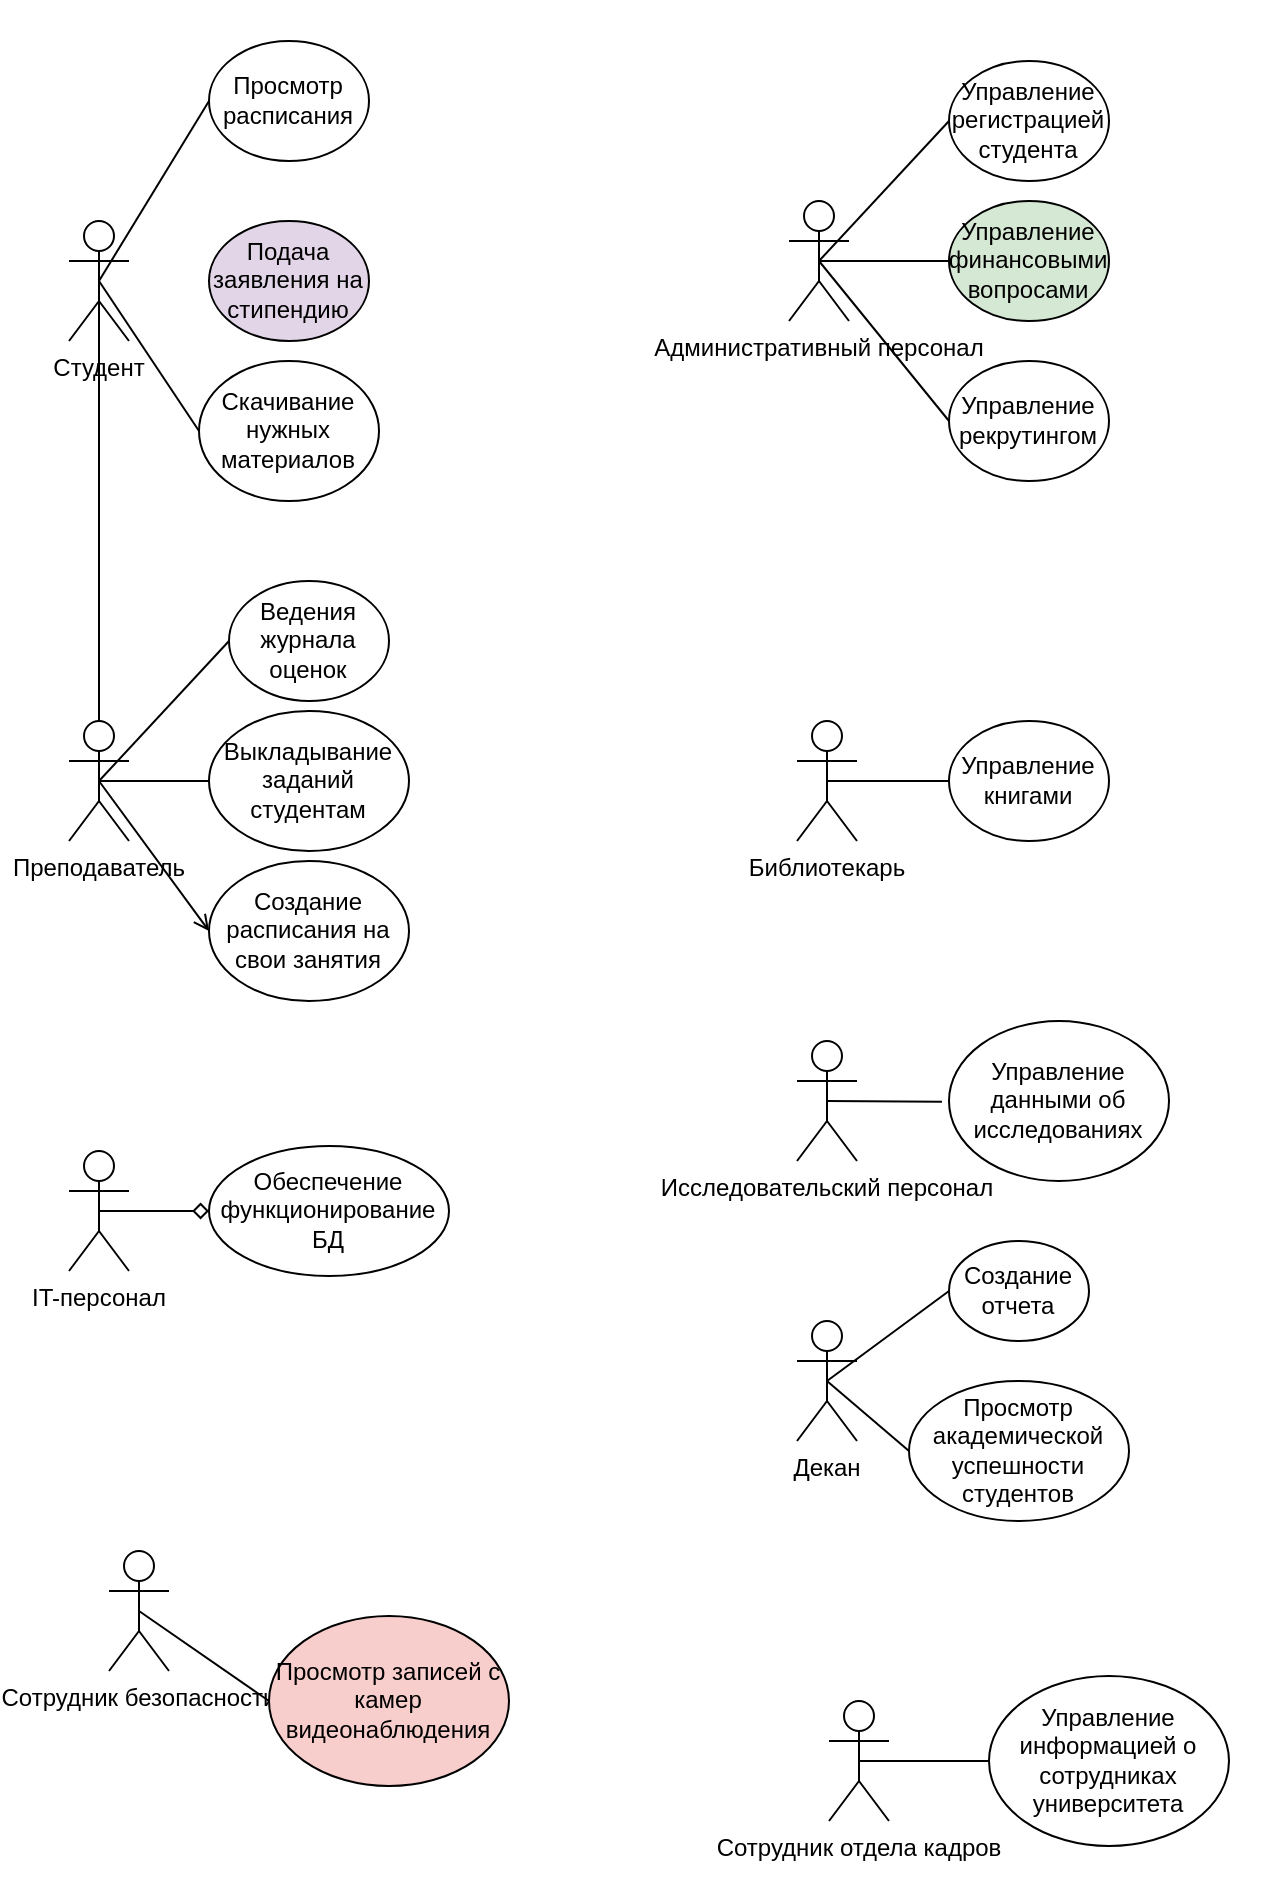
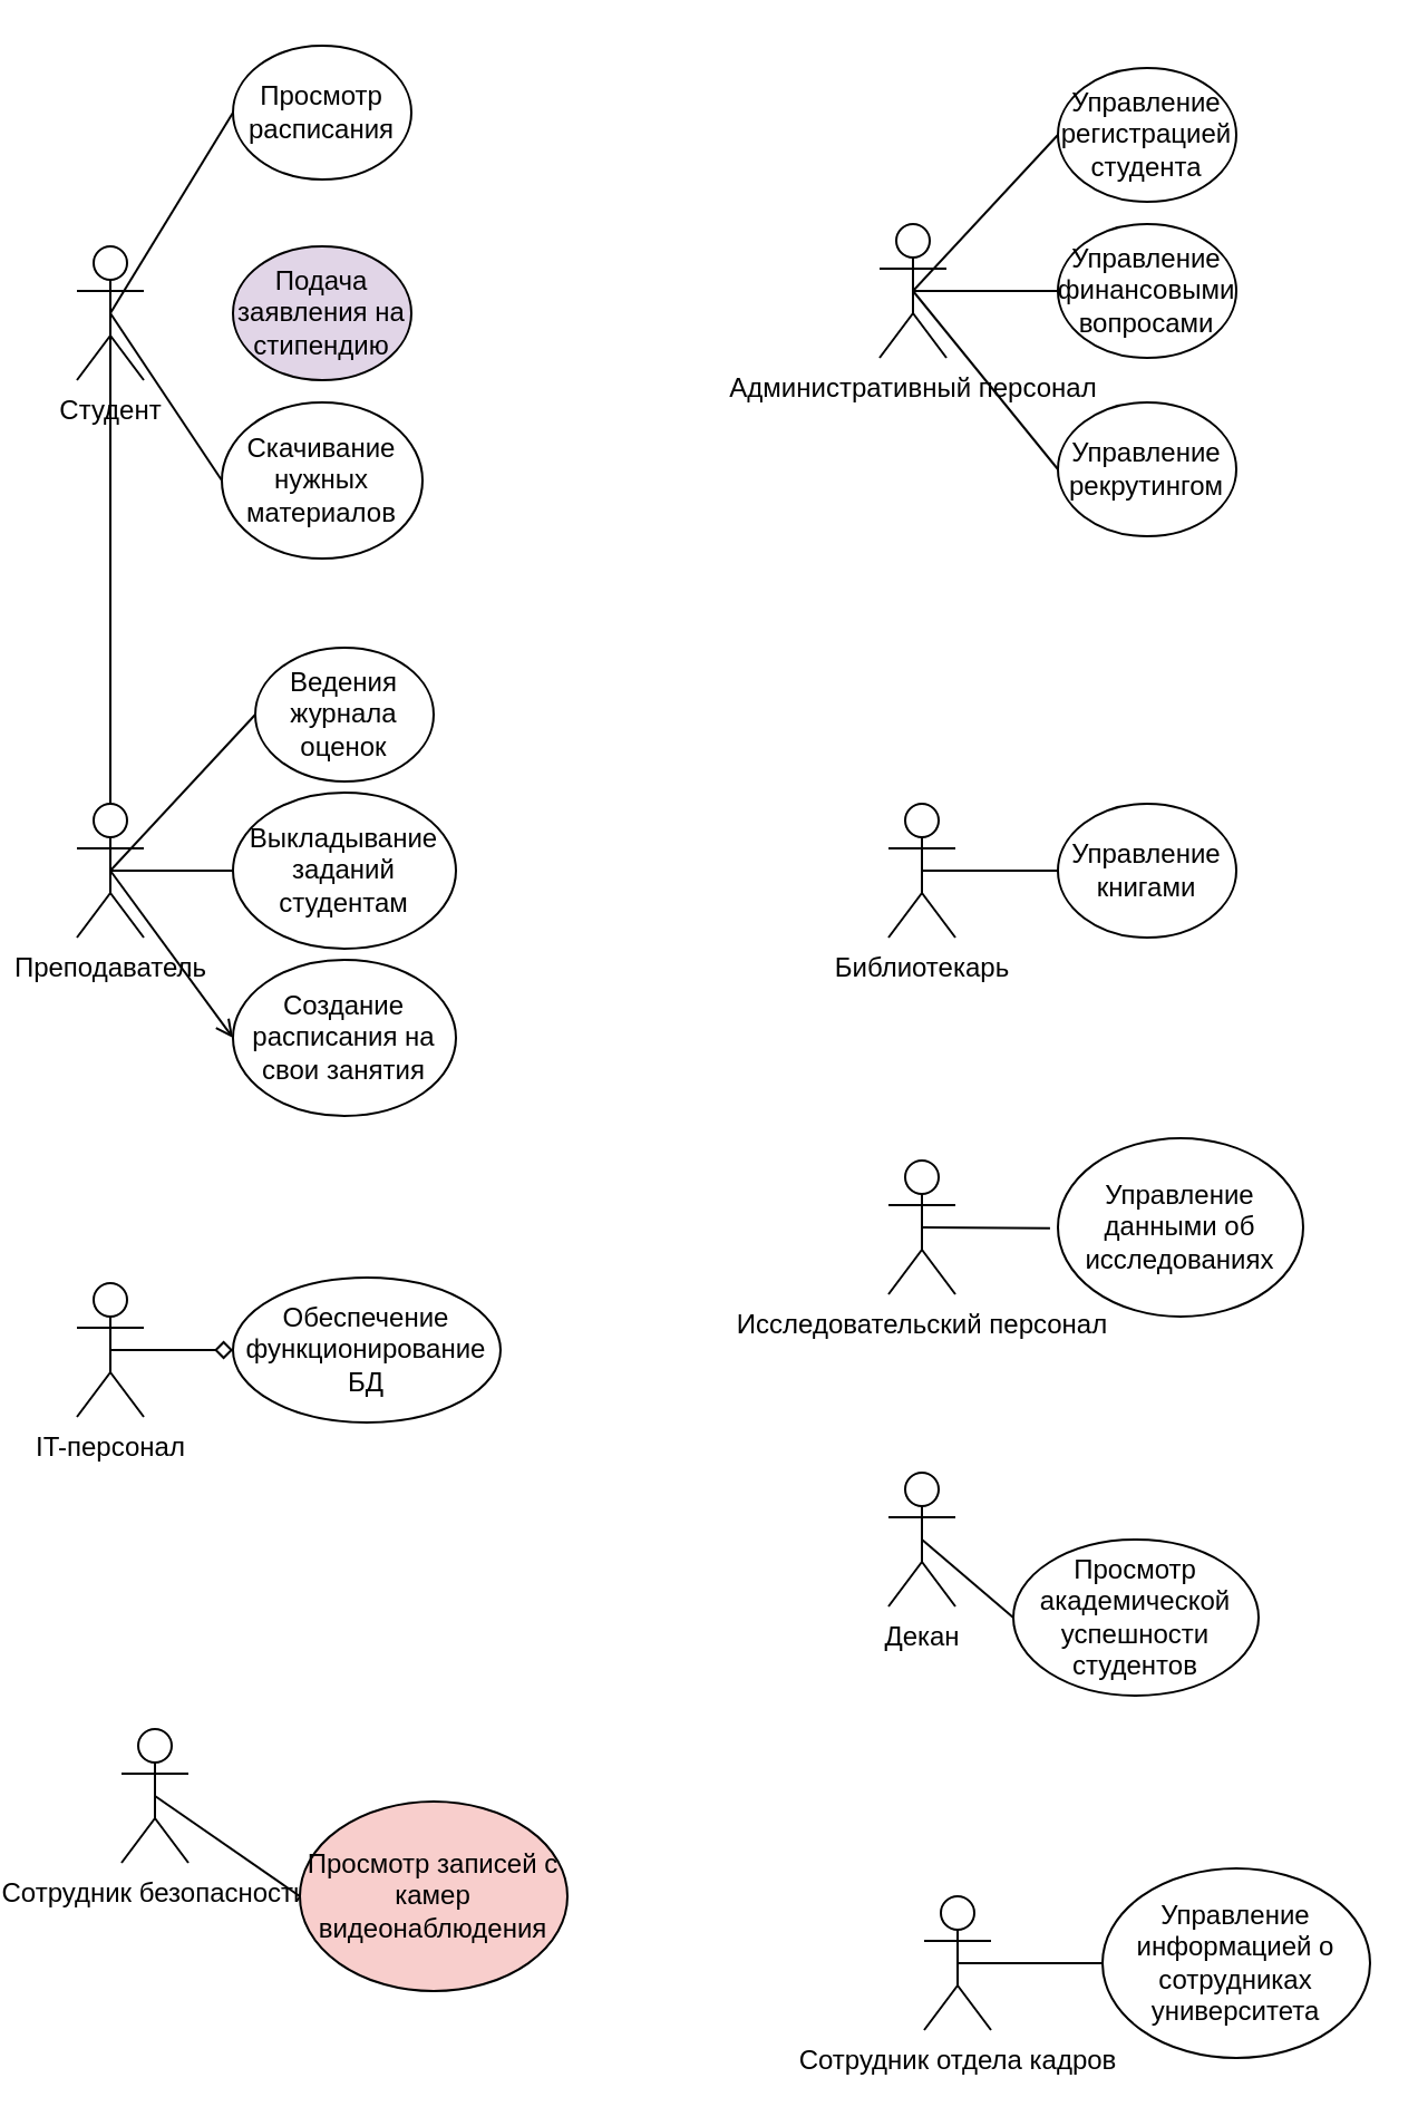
  <mxCell id="0" />
  <mxCell id="1" parent="0" />
  <mxCell id="2" style="rounded=0;orthogonalLoop=1;jettySize=auto;html=1;exitX=0.5;exitY=0.5;exitDx=0;exitDy=0;exitPerimeter=0;entryX=0;entryY=0.5;entryDx=0;entryDy=0;endArrow=none;endFill=0;" edge="1" parent="1" source="5" target="16"><mxGeometry relative="1" as="geometry" /></mxCell>
  <mxCell id="3" style="rounded=0;orthogonalLoop=1;jettySize=auto;html=1;exitX=0.5;exitY=0.5;exitDx=0;exitDy=0;exitPerimeter=0;endArrow=none;endFill=0;" edge="1" parent="1" source="5" target="9"><mxGeometry relative="1" as="geometry" /></mxCell>
  <mxCell id="4" style="rounded=0;orthogonalLoop=1;jettySize=auto;html=1;exitX=0.5;exitY=0.5;exitDx=0;exitDy=0;exitPerimeter=0;entryX=0;entryY=0.5;entryDx=0;entryDy=0;endArrow=none;endFill=0;" edge="1" parent="1" source="5" target="20"><mxGeometry relative="1" as="geometry" /></mxCell>
  <mxCell id="5" value="Студент" style="shape=umlActor;verticalLabelPosition=bottom;verticalAlign=top;html=1;outlineConnect=0;" vertex="1" parent="1"><mxGeometry x="20" y="110" width="30" height="60" as="geometry" /></mxCell>
  <mxCell id="6" style="rounded=0;orthogonalLoop=1;jettySize=auto;html=1;exitX=0.5;exitY=0.5;exitDx=0;exitDy=0;exitPerimeter=0;entryX=0;entryY=0.5;entryDx=0;entryDy=0;endArrow=none;endFill=0;" edge="1" parent="1" source="9" target="18"><mxGeometry relative="1" as="geometry" /></mxCell>
  <mxCell id="7" style="rounded=0;orthogonalLoop=1;jettySize=auto;html=1;exitX=0.5;exitY=0.5;exitDx=0;exitDy=0;exitPerimeter=0;entryX=0;entryY=0.5;entryDx=0;entryDy=0;endArrow=none;endFill=0;" edge="1" parent="1" source="9" target="19"><mxGeometry relative="1" as="geometry" /></mxCell>
  <mxCell id="8" style="rounded=0;orthogonalLoop=1;jettySize=auto;html=1;exitX=0.5;exitY=0.5;exitDx=0;exitDy=0;exitPerimeter=0;entryX=0;entryY=0.5;entryDx=0;entryDy=0;endArrow=open;endFill=0;" edge="1" parent="1" source="9" target="21"><mxGeometry relative="1" as="geometry" /></mxCell>
  <mxCell id="9" value="Преподаватель" style="shape=umlActor;verticalLabelPosition=bottom;verticalAlign=top;html=1;outlineConnect=0;" vertex="1" parent="1"><mxGeometry x="20" y="360" width="30" height="60" as="geometry" /></mxCell>
  <mxCell id="10" style="rounded=0;orthogonalLoop=1;jettySize=auto;html=1;exitX=0.5;exitY=0.5;exitDx=0;exitDy=0;exitPerimeter=0;entryX=0;entryY=0.5;entryDx=0;entryDy=0;endArrow=none;endFill=0;" edge="1" parent="1" source="13" target="23"><mxGeometry relative="1" as="geometry" /></mxCell>
  <mxCell id="11" style="rounded=0;orthogonalLoop=1;jettySize=auto;html=1;exitX=0.5;exitY=0.5;exitDx=0;exitDy=0;exitPerimeter=0;entryX=0;entryY=0.5;entryDx=0;entryDy=0;endArrow=none;endFill=0;" edge="1" parent="1" source="13" target="22"><mxGeometry relative="1" as="geometry" /></mxCell>
  <mxCell id="12" style="rounded=0;orthogonalLoop=1;jettySize=auto;html=1;exitX=0.5;exitY=0.5;exitDx=0;exitDy=0;exitPerimeter=0;entryX=0;entryY=0.5;entryDx=0;entryDy=0;endArrow=none;endFill=0;" edge="1" parent="1" source="13" target="24"><mxGeometry relative="1" as="geometry" /></mxCell>
  <mxCell id="13" value="Административный персонал" style="shape=umlActor;verticalLabelPosition=bottom;verticalAlign=top;html=1;outlineConnect=0;" vertex="1" parent="1"><mxGeometry x="380" y="100" width="30" height="60" as="geometry" /></mxCell>
  <mxCell id="14" style="rounded=0;orthogonalLoop=1;jettySize=auto;html=1;exitX=0.5;exitY=0.5;exitDx=0;exitDy=0;exitPerimeter=0;entryX=0;entryY=0.5;entryDx=0;entryDy=0;endArrow=none;endFill=0;" edge="1" parent="1" source="15" target="25"><mxGeometry relative="1" as="geometry" /></mxCell>
  <mxCell id="15" value="Библиотекарь" style="shape=umlActor;verticalLabelPosition=bottom;verticalAlign=top;html=1;outlineConnect=0;" vertex="1" parent="1"><mxGeometry x="384" y="360" width="30" height="60" as="geometry" /></mxCell>
  <mxCell id="16" value="Просмотр расписания" style="ellipse;whiteSpace=wrap;html=1;" vertex="1" parent="1"><mxGeometry x="90" y="20" width="80" height="60" as="geometry" /></mxCell>
  <mxCell id="17" value="Подача заявления на стипендию" style="ellipse;whiteSpace=wrap;html=1;fillColor=#e1d5e7;" vertex="1" parent="1"><mxGeometry x="90" y="110" width="80" height="60" as="geometry" /></mxCell>
  <mxCell id="18" value="Ведения журнала оценок" style="ellipse;whiteSpace=wrap;html=1;" vertex="1" parent="1"><mxGeometry x="100" y="290" width="80" height="60" as="geometry" /></mxCell>
  <mxCell id="19" value="Выкладывание заданий студентам" style="ellipse;whiteSpace=wrap;html=1;" vertex="1" parent="1"><mxGeometry x="90" y="355" width="100" height="70" as="geometry" /></mxCell>
  <mxCell id="20" value="Скачивание нужных материалов" style="ellipse;whiteSpace=wrap;html=1;" vertex="1" parent="1"><mxGeometry x="85" y="180" width="90" height="70" as="geometry" /></mxCell>
  <mxCell id="21" value="Создание расписания на свои занятия" style="ellipse;whiteSpace=wrap;html=1;" vertex="1" parent="1"><mxGeometry x="90" y="430" width="100" height="70" as="geometry" /></mxCell>
  <mxCell id="22" value="Управление регистрацией студента" style="ellipse;whiteSpace=wrap;html=1;" vertex="1" parent="1"><mxGeometry x="460" y="30" width="80" height="60" as="geometry" /></mxCell>
- <mxCell id="23" value="Управление финансовыми вопросами" style="ellipse;whiteSpace=wrap;html=1;fillColor=#d5e8d4;" vertex="1" parent="1"><mxGeometry x="460" y="100" width="80" height="60" as="geometry" /></mxCell>
+ <mxCell id="23" value="Управление финансовыми вопросами" style="ellipse;whiteSpace=wrap;html=1;" vertex="1" parent="1"><mxGeometry x="460" y="100" width="80" height="60" as="geometry" /></mxCell>
  <mxCell id="24" value="Управление рекрутингом" style="ellipse;whiteSpace=wrap;html=1;" vertex="1" parent="1"><mxGeometry x="460" y="180" width="80" height="60" as="geometry" /></mxCell>
  <mxCell id="25" value="Управление книгами" style="ellipse;whiteSpace=wrap;html=1;" vertex="1" parent="1"><mxGeometry x="460" y="360" width="80" height="60" as="geometry" /></mxCell>
  <mxCell id="26" style="rounded=0;orthogonalLoop=1;jettySize=auto;html=1;exitX=0.5;exitY=0.5;exitDx=0;exitDy=0;exitPerimeter=0;entryX=-0.032;entryY=0.505;entryDx=0;entryDy=0;entryPerimeter=0;endArrow=none;endFill=0;" edge="1" parent="1" source="27" target="28"><mxGeometry relative="1" as="geometry" /></mxCell>
  <mxCell id="27" value="Исследовательский персонал" style="shape=umlActor;verticalLabelPosition=bottom;verticalAlign=top;html=1;outlineConnect=0;" vertex="1" parent="1"><mxGeometry x="384" y="520" width="30" height="60" as="geometry" /></mxCell>
  <mxCell id="28" value="Управление данными об исследованиях" style="ellipse;whiteSpace=wrap;html=1;" vertex="1" parent="1"><mxGeometry x="460" y="510" width="110" height="80" as="geometry" /></mxCell>
  <mxCell id="29" style="rounded=0;orthogonalLoop=1;jettySize=auto;html=1;exitX=0.5;exitY=0.5;exitDx=0;exitDy=0;exitPerimeter=0;entryX=0;entryY=0.5;entryDx=0;entryDy=0;endArrow=diamond;endFill=0;" edge="1" parent="1" source="30" target="38"><mxGeometry relative="1" as="geometry" /></mxCell>
  <mxCell id="30" value="IT-персонал" style="shape=umlActor;verticalLabelPosition=bottom;verticalAlign=top;html=1;outlineConnect=0;" vertex="1" parent="1"><mxGeometry x="20" y="575" width="30" height="60" as="geometry" /></mxCell>
- <mxCell id="31" style="rounded=0;orthogonalLoop=1;jettySize=auto;html=1;exitX=0.5;exitY=0.5;exitDx=0;exitDy=0;exitPerimeter=0;entryX=0;entryY=0.5;entryDx=0;entryDy=0;endArrow=none;endFill=0;" edge="1" parent="1" source="33" target="39"><mxGeometry relative="1" as="geometry" /></mxCell>
  <mxCell id="32" style="rounded=0;orthogonalLoop=1;jettySize=auto;html=1;exitX=0.5;exitY=0.5;exitDx=0;exitDy=0;exitPerimeter=0;entryX=0;entryY=0.5;entryDx=0;entryDy=0;endArrow=none;endFill=0;" edge="1" parent="1" source="33" target="40"><mxGeometry relative="1" as="geometry" /></mxCell>
  <mxCell id="33" value="Декан" style="shape=umlActor;verticalLabelPosition=bottom;verticalAlign=top;html=1;outlineConnect=0;" vertex="1" parent="1"><mxGeometry x="384" y="660" width="30" height="60" as="geometry" /></mxCell>
  <mxCell id="34" style="rounded=0;orthogonalLoop=1;jettySize=auto;html=1;exitX=0.5;exitY=0.5;exitDx=0;exitDy=0;exitPerimeter=0;entryX=0;entryY=0.5;entryDx=0;entryDy=0;endArrow=none;endFill=0;" edge="1" parent="1" source="35" target="41"><mxGeometry relative="1" as="geometry" /></mxCell>
  <mxCell id="35" value="Сотрудник безопасности" style="shape=umlActor;verticalLabelPosition=bottom;verticalAlign=top;html=1;outlineConnect=0;" vertex="1" parent="1"><mxGeometry x="40" y="775" width="30" height="60" as="geometry" /></mxCell>
  <mxCell id="36" style="rounded=0;orthogonalLoop=1;jettySize=auto;html=1;exitX=0.5;exitY=0.5;exitDx=0;exitDy=0;exitPerimeter=0;entryX=0;entryY=0.5;entryDx=0;entryDy=0;endArrow=none;endFill=0;" edge="1" parent="1" source="37" target="42"><mxGeometry relative="1" as="geometry" /></mxCell>
  <mxCell id="37" value="Сотрудник отдела кадров" style="shape=umlActor;verticalLabelPosition=bottom;verticalAlign=top;html=1;outlineConnect=0;" vertex="1" parent="1"><mxGeometry x="400" y="850" width="30" height="60" as="geometry" /></mxCell>
  <mxCell id="38" value="Обеспечение функционирование БД" style="ellipse;whiteSpace=wrap;html=1;" vertex="1" parent="1"><mxGeometry x="90" y="572.5" width="120" height="65" as="geometry" /></mxCell>
- <mxCell id="39" value="Создание отчета" style="ellipse;whiteSpace=wrap;html=1;" vertex="1" parent="1"><mxGeometry x="460" y="620" width="70" height="50" as="geometry" /></mxCell>
  <mxCell id="40" value="Просмотр академической успешности студентов" style="ellipse;whiteSpace=wrap;html=1;" vertex="1" parent="1"><mxGeometry x="440" y="690" width="110" height="70" as="geometry" /></mxCell>
  <mxCell id="41" value="Просмотр записей с камер видеонаблюдения" style="ellipse;whiteSpace=wrap;html=1;fillColor=#f8cecc;" vertex="1" parent="1"><mxGeometry x="120" y="807.5" width="120" height="85" as="geometry" /></mxCell>
  <mxCell id="42" value="Управление информацией о сотрудниках университета" style="ellipse;whiteSpace=wrap;html=1;" vertex="1" parent="1"><mxGeometry x="480" y="837.5" width="120" height="85" as="geometry" /></mxCell>
